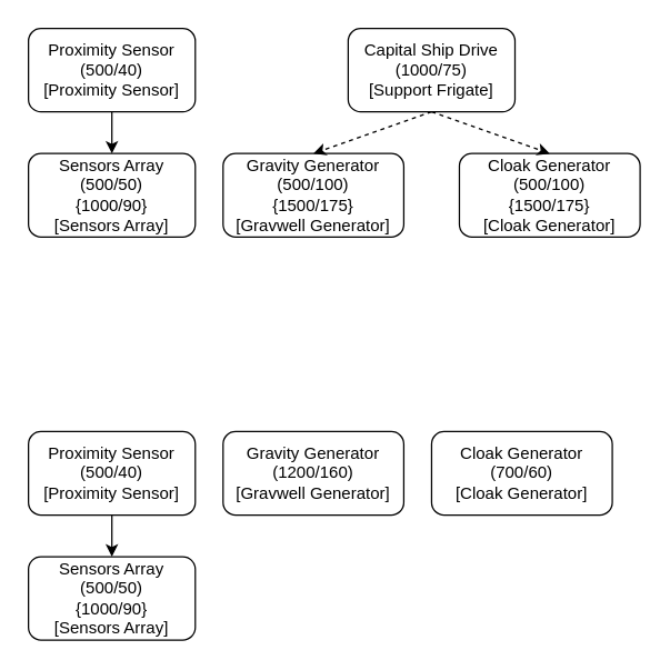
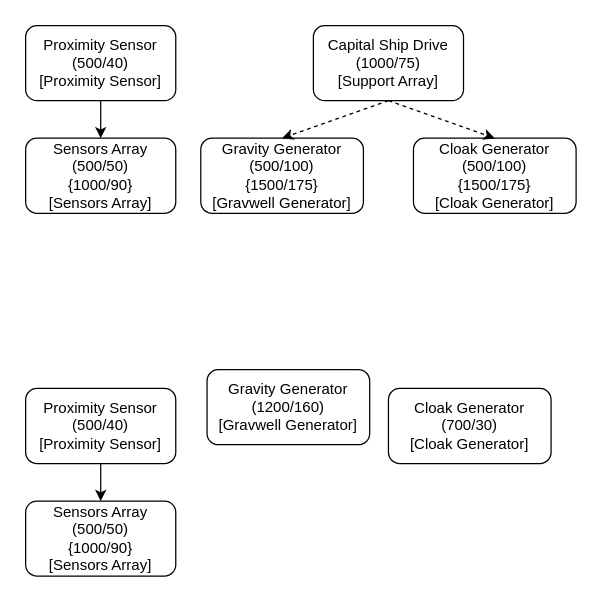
  <mxCell id="0" />
  <mxCell id="1" parent="0" />
  <mxCell id="2" value="" style="rounded=0;orthogonalLoop=1;jettySize=auto;html=1;entryX=0.5;entryY=0;entryDx=0;entryDy=0;exitX=0.5;exitY=1;exitDx=0;exitDy=0;" edge="1" parent="1" source="3" target="4"><mxGeometry relative="1" as="geometry" /></mxCell>
  <mxCell id="3" value="Proximity Sensor&lt;br&gt;(500/40)&lt;br&gt;[Proximity Sensor]" style="rounded=1;whiteSpace=wrap;html=1;" vertex="1" parent="1"><mxGeometry x="20" y="20" width="120" height="60" as="geometry" /></mxCell>
  <mxCell id="4" value="Sensors Array&lt;br&gt;&lt;div&gt;(500/50)&lt;/div&gt;{1000/90}&lt;br&gt;[Sensors Array]" style="rounded=1;whiteSpace=wrap;html=1;" vertex="1" parent="1"><mxGeometry x="20" y="110" width="120" height="60" as="geometry" /></mxCell>
  <mxCell id="5" value="Gravity Generator&lt;br&gt;(500/100)&lt;br&gt;{1500/175}&lt;br&gt;[Gravwell Generator]" style="rounded=1;whiteSpace=wrap;html=1;" vertex="1" parent="1"><mxGeometry x="160" y="110" width="130" height="60" as="geometry" /></mxCell>
  <mxCell id="6" style="edgeStyle=none;rounded=0;orthogonalLoop=1;jettySize=auto;html=1;exitX=0.5;exitY=1;exitDx=0;exitDy=0;entryX=0.5;entryY=0;entryDx=0;entryDy=0;dashed=1;" edge="1" parent="1" source="7" target="5"><mxGeometry relative="1" as="geometry" /></mxCell>
- <mxCell id="7" value="Capital Ship Drive&lt;br&gt;(1000/75)&lt;br&gt;[Support Frigate]" style="rounded=1;whiteSpace=wrap;html=1;" vertex="1" parent="1"><mxGeometry x="250" y="20" width="120" height="60" as="geometry" /></mxCell>
+ <mxCell id="7" value="Capital Ship Drive&lt;br&gt;(1000/75)&lt;br&gt;[Support Array]" style="rounded=1;whiteSpace=wrap;html=1;" vertex="1" parent="1"><mxGeometry x="250" y="20" width="120" height="60" as="geometry" /></mxCell>
  <mxCell id="8" value="Cloak Generator&lt;br&gt;(500/100)&lt;br&gt;{1500/175}&lt;br&gt;[Cloak Generator]" style="rounded=1;whiteSpace=wrap;html=1;" vertex="1" parent="1"><mxGeometry x="330" y="110" width="130" height="60" as="geometry" /></mxCell>
  <mxCell id="9" style="edgeStyle=none;rounded=0;orthogonalLoop=1;jettySize=auto;html=1;entryX=0.5;entryY=0;entryDx=0;entryDy=0;dashed=1;" edge="1" parent="1" target="8"><mxGeometry relative="1" as="geometry"><mxPoint x="310" y="80" as="sourcePoint" /><mxPoint x="235" y="120" as="targetPoint" /></mxGeometry></mxCell>
  <mxCell id="10" value="" style="rounded=0;orthogonalLoop=1;jettySize=auto;html=1;entryX=0.5;entryY=0;entryDx=0;entryDy=0;exitX=0.5;exitY=1;exitDx=0;exitDy=0;" edge="1" parent="1" source="11" target="12"><mxGeometry relative="1" as="geometry" /></mxCell>
  <mxCell id="11" value="Proximity Sensor&lt;br&gt;(500/40)&lt;br&gt;[Proximity Sensor]" style="rounded=1;whiteSpace=wrap;html=1;" vertex="1" parent="1"><mxGeometry x="20" y="310" width="120" height="60" as="geometry" /></mxCell>
  <mxCell id="12" value="Sensors Array&lt;br&gt;&lt;div&gt;(500/50)&lt;/div&gt;{1000/90}&lt;br&gt;[Sensors Array]" style="rounded=1;whiteSpace=wrap;html=1;" vertex="1" parent="1"><mxGeometry x="20" y="400" width="120" height="60" as="geometry" /></mxCell>
- <mxCell id="13" value="Gravity Generator&lt;br&gt;(1200/160)&lt;br&gt;[Gravwell Generator]" style="rounded=1;whiteSpace=wrap;html=1;" vertex="1" parent="1"><mxGeometry x="160" y="310" width="130" height="60" as="geometry" /></mxCell>
- <mxCell id="14" value="Cloak Generator&lt;br&gt;(700/60)&lt;br&gt;[Cloak Generator]" style="rounded=1;whiteSpace=wrap;html=1;" vertex="1" parent="1"><mxGeometry x="310" y="310" width="130" height="60" as="geometry" /></mxCell>
+ <mxCell id="13" value="Gravity Generator&lt;br&gt;(1200/160)&lt;br&gt;[Gravwell Generator]" style="rounded=1;whiteSpace=wrap;html=1;" vertex="1" parent="1"><mxGeometry x="165" y="295" width="130" height="60" as="geometry" /></mxCell>
+ <mxCell id="14" value="Cloak Generator&lt;br&gt;(700/30)&lt;br&gt;[Cloak Generator]" style="rounded=1;whiteSpace=wrap;html=1;" vertex="1" parent="1"><mxGeometry x="310" y="310" width="130" height="60" as="geometry" /></mxCell>
